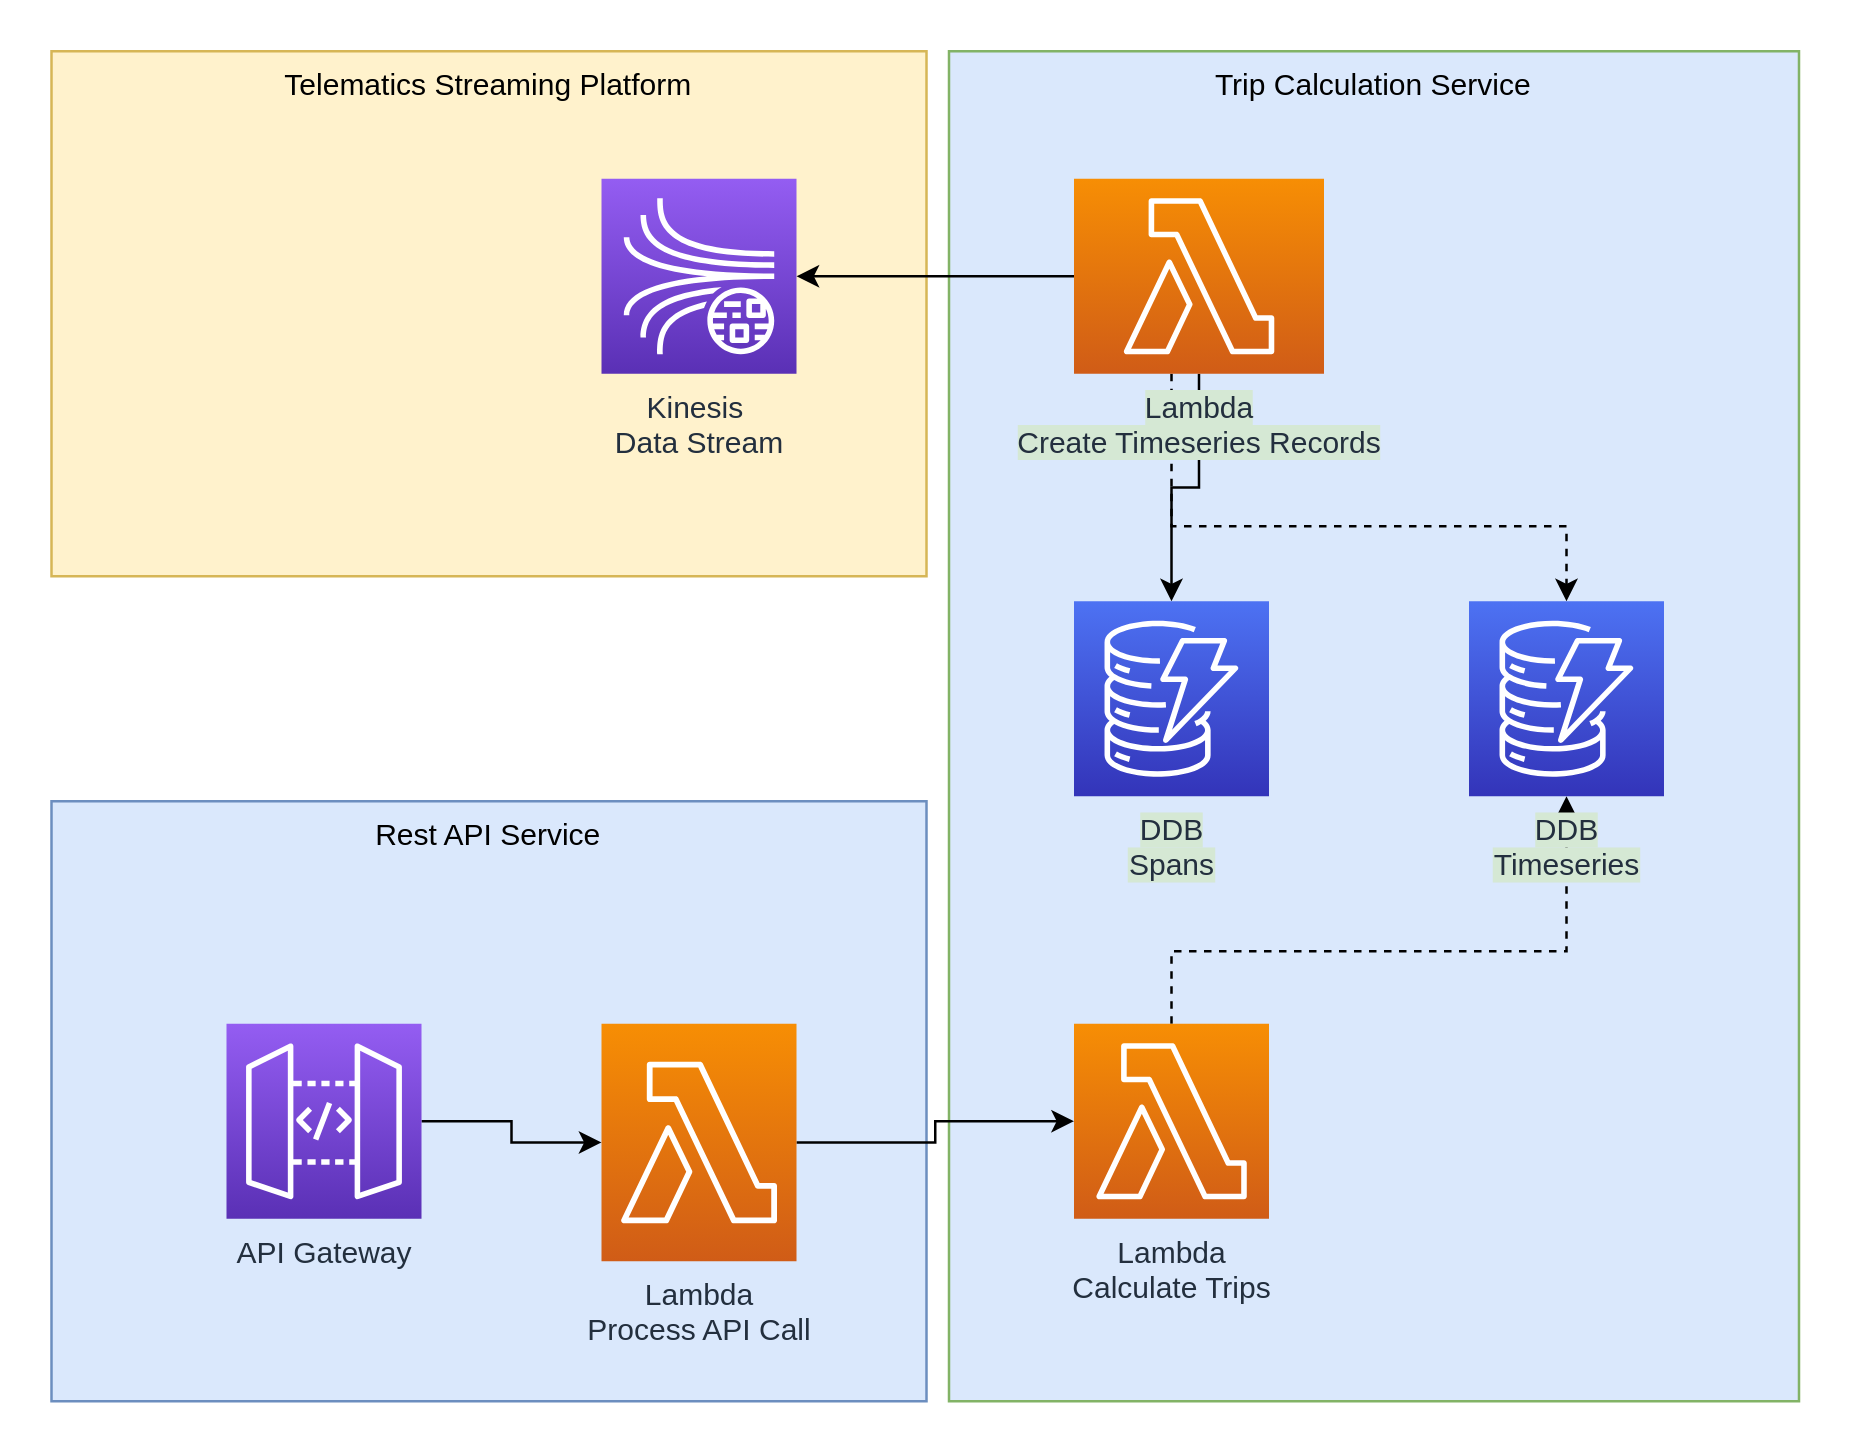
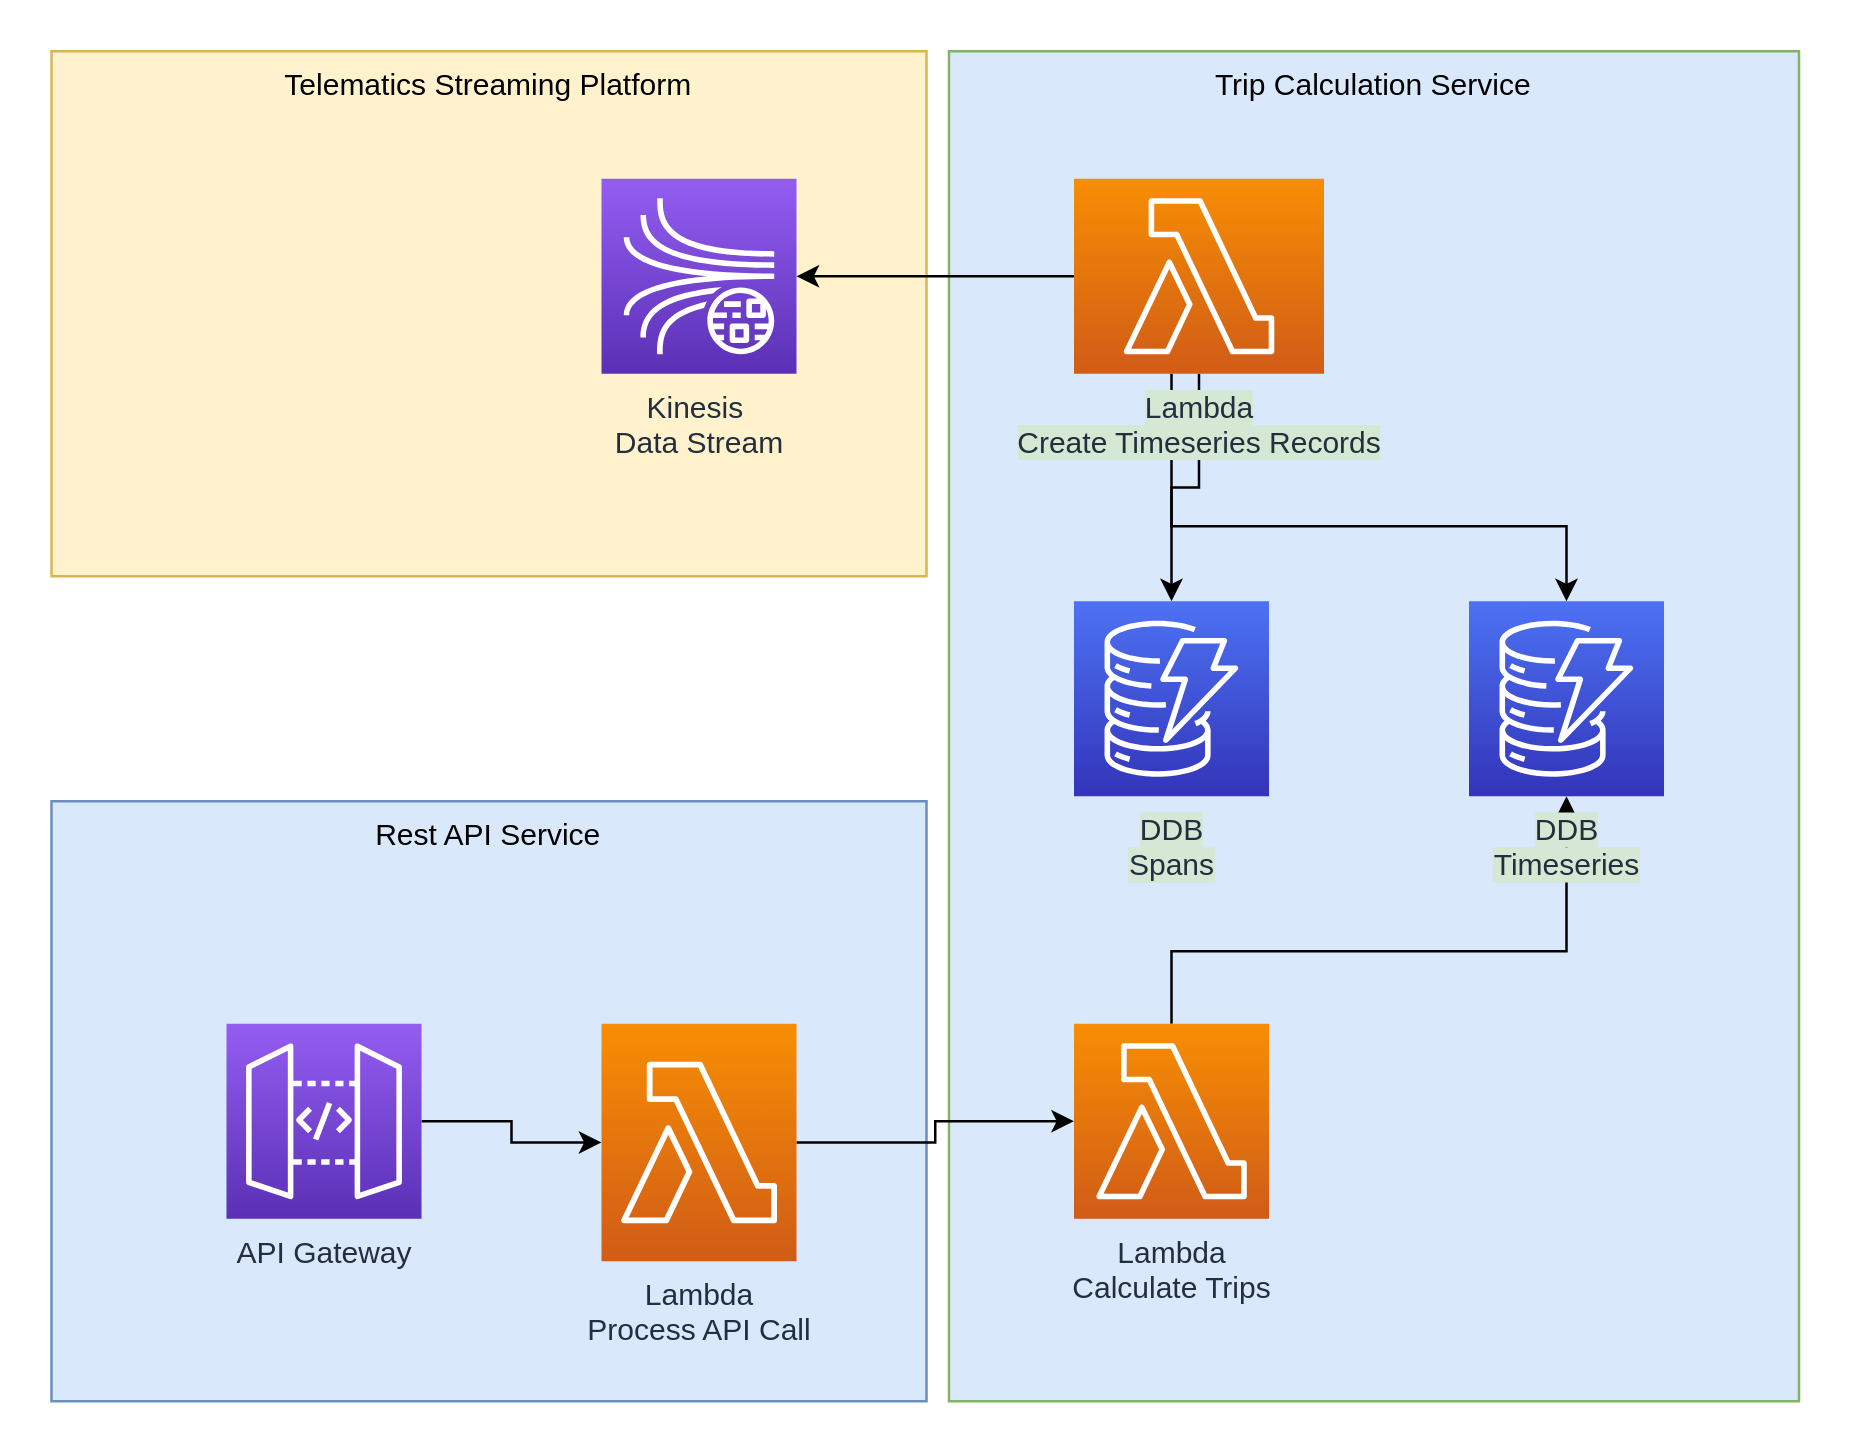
  <mxCell id="0" />
  <mxCell id="1" parent="0" />
  <mxCell id="2" value="Rest API Service" style="fillColor=#dae8fc;strokeColor=#6c8ebf;dashed=0;verticalAlign=top;fontStyle=0;" vertex="1" parent="1"><mxGeometry x="20" y="320" width="350" height="240" as="geometry" /></mxCell>
  <mxCell id="3" value="Telematics Streaming Platform" style="fillColor=#fff2cc;strokeColor=#d6b656;dashed=0;verticalAlign=top;fontStyle=0;" vertex="1" parent="1"><mxGeometry x="20" y="20" width="350" height="210" as="geometry" /></mxCell>
  <mxCell id="4" value="Trip Calculation Service" style="fillColor=#dae8fc;strokeColor=#82b366;dashed=0;verticalAlign=top;fontStyle=0;" vertex="1" parent="1"><mxGeometry x="379" y="20" width="340" height="540" as="geometry" /></mxCell>
  <mxCell id="5" value="Kinesis&amp;nbsp;&lt;br&gt;Data Stream" style="outlineConnect=0;fontColor=#232F3E;gradientColor=#945DF2;gradientDirection=north;fillColor=#5A30B5;strokeColor=#ffffff;dashed=0;verticalLabelPosition=bottom;verticalAlign=top;align=center;html=1;fontSize=12;fontStyle=0;aspect=fixed;shape=mxgraph.aws4.resourceIcon;resIcon=mxgraph.aws4.kinesis_data_streams;" vertex="1" parent="1"><mxGeometry x="240" y="71" width="78" height="78" as="geometry" /></mxCell>
  <mxCell id="6" style="edgeStyle=orthogonalEdgeStyle;rounded=0;orthogonalLoop=1;jettySize=auto;html=1;" edge="1" parent="1" source="17" target="5"><mxGeometry relative="1" as="geometry" /></mxCell>
  <mxCell id="7" style="edgeStyle=orthogonalEdgeStyle;rounded=0;orthogonalLoop=1;jettySize=auto;html=1;" edge="1" parent="1" source="17" target="15"><mxGeometry relative="1" as="geometry" /></mxCell>
- <mxCell id="8" style="edgeStyle=orthogonalEdgeStyle;rounded=0;orthogonalLoop=1;jettySize=auto;html=1;dashed=1;" edge="1" parent="1" source="17" target="16"><mxGeometry relative="1" as="geometry"><Array as="points"><mxPoint x="468" y="210" /><mxPoint x="626" y="210" /></Array></mxGeometry></mxCell>
- <mxCell id="9" style="edgeStyle=orthogonalEdgeStyle;rounded=0;orthogonalLoop=1;jettySize=auto;html=1;dashed=1;" edge="1" parent="1" source="10" target="16"><mxGeometry relative="1" as="geometry"><Array as="points"><mxPoint x="468" y="380" /><mxPoint x="626" y="380" /></Array></mxGeometry></mxCell>
+ <mxCell id="8" style="edgeStyle=orthogonalEdgeStyle;rounded=0;orthogonalLoop=1;jettySize=auto;html=1;" edge="1" parent="1" source="17" target="16"><mxGeometry relative="1" as="geometry"><Array as="points"><mxPoint x="468" y="210" /><mxPoint x="626" y="210" /></Array></mxGeometry></mxCell>
+ <mxCell id="9" style="edgeStyle=orthogonalEdgeStyle;rounded=0;orthogonalLoop=1;jettySize=auto;html=1;" edge="1" parent="1" source="10" target="16"><mxGeometry relative="1" as="geometry"><Array as="points"><mxPoint x="468" y="380" /><mxPoint x="626" y="380" /></Array></mxGeometry></mxCell>
  <mxCell id="10" value="Lambda&lt;br&gt;Calculate Trips" style="outlineConnect=0;fontColor=#232F3E;gradientColor=#F78E04;gradientDirection=north;fillColor=#D05C17;strokeColor=#ffffff;dashed=0;verticalLabelPosition=bottom;verticalAlign=top;align=center;html=1;fontSize=12;fontStyle=0;aspect=fixed;shape=mxgraph.aws4.resourceIcon;resIcon=mxgraph.aws4.lambda;" vertex="1" parent="1"><mxGeometry x="429" y="409" width="78" height="78" as="geometry" /></mxCell>
  <mxCell id="11" style="edgeStyle=orthogonalEdgeStyle;rounded=0;orthogonalLoop=1;jettySize=auto;html=1;" edge="1" parent="1" source="12" target="10"><mxGeometry relative="1" as="geometry" /></mxCell>
  <mxCell id="12" value="Lambda&lt;br&gt;Process API Call" style="outlineConnect=0;fontColor=#232F3E;gradientColor=#F78E04;gradientDirection=north;fillColor=#D05C17;strokeColor=#ffffff;dashed=0;verticalLabelPosition=bottom;verticalAlign=top;align=center;html=1;fontSize=12;fontStyle=0;aspect=fixed;shape=mxgraph.aws4.resourceIcon;resIcon=mxgraph.aws4.lambda;" vertex="1" parent="1"><mxGeometry x="240" y="409" width="78" height="95" as="geometry" /></mxCell>
  <mxCell id="13" style="edgeStyle=orthogonalEdgeStyle;rounded=0;orthogonalLoop=1;jettySize=auto;html=1;" edge="1" parent="1" source="14" target="12"><mxGeometry relative="1" as="geometry" /></mxCell>
  <mxCell id="14" value="API Gateway" style="outlineConnect=0;fontColor=#232F3E;gradientColor=#945DF2;gradientDirection=north;fillColor=#5A30B5;strokeColor=#ffffff;dashed=0;verticalLabelPosition=bottom;verticalAlign=top;align=center;html=1;fontSize=12;fontStyle=0;aspect=fixed;shape=mxgraph.aws4.resourceIcon;resIcon=mxgraph.aws4.api_gateway;" vertex="1" parent="1"><mxGeometry x="90" y="409" width="78" height="78" as="geometry" /></mxCell>
  <mxCell id="15" value="&lt;span style=&quot;background-color: rgb(213 , 232 , 212)&quot;&gt;DDB&lt;br&gt;Spans&lt;/span&gt;" style="outlineConnect=0;fontColor=#232F3E;gradientColor=#4D72F3;gradientDirection=north;fillColor=#3334B9;strokeColor=#ffffff;dashed=0;verticalLabelPosition=bottom;verticalAlign=top;align=center;html=1;fontSize=12;fontStyle=0;aspect=fixed;shape=mxgraph.aws4.resourceIcon;resIcon=mxgraph.aws4.dynamodb;" vertex="1" parent="1"><mxGeometry x="429" y="240" width="78" height="78" as="geometry" /></mxCell>
  <mxCell id="16" value="&lt;span style=&quot;background-color: rgb(213 , 232 , 212)&quot;&gt;DDB&lt;br&gt;Timeseries&lt;/span&gt;" style="outlineConnect=0;fontColor=#232F3E;gradientColor=#4D72F3;gradientDirection=north;fillColor=#3334B9;strokeColor=#ffffff;dashed=0;verticalLabelPosition=bottom;verticalAlign=top;align=center;html=1;fontSize=12;fontStyle=0;aspect=fixed;shape=mxgraph.aws4.resourceIcon;resIcon=mxgraph.aws4.dynamodb;" vertex="1" parent="1"><mxGeometry x="587" y="240" width="78" height="78" as="geometry" /></mxCell>
  <mxCell id="17" value="&lt;span style=&quot;background-color: rgb(213 , 232 , 212)&quot;&gt;Lambda&lt;br&gt;Create Timeseries Records&lt;/span&gt;" style="outlineConnect=0;fontColor=#232F3E;gradientColor=#F78E04;gradientDirection=north;fillColor=#D05C17;strokeColor=#ffffff;dashed=0;verticalLabelPosition=bottom;verticalAlign=top;align=center;html=1;fontSize=12;fontStyle=0;aspect=fixed;shape=mxgraph.aws4.resourceIcon;resIcon=mxgraph.aws4.lambda;" vertex="1" parent="1"><mxGeometry x="429" y="71" width="100" height="78" as="geometry" /></mxCell>
